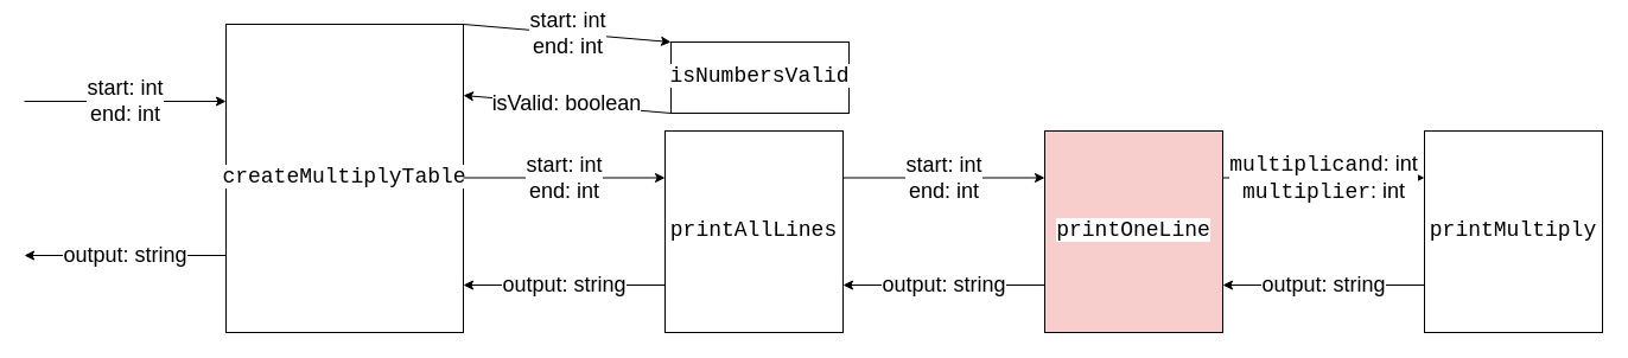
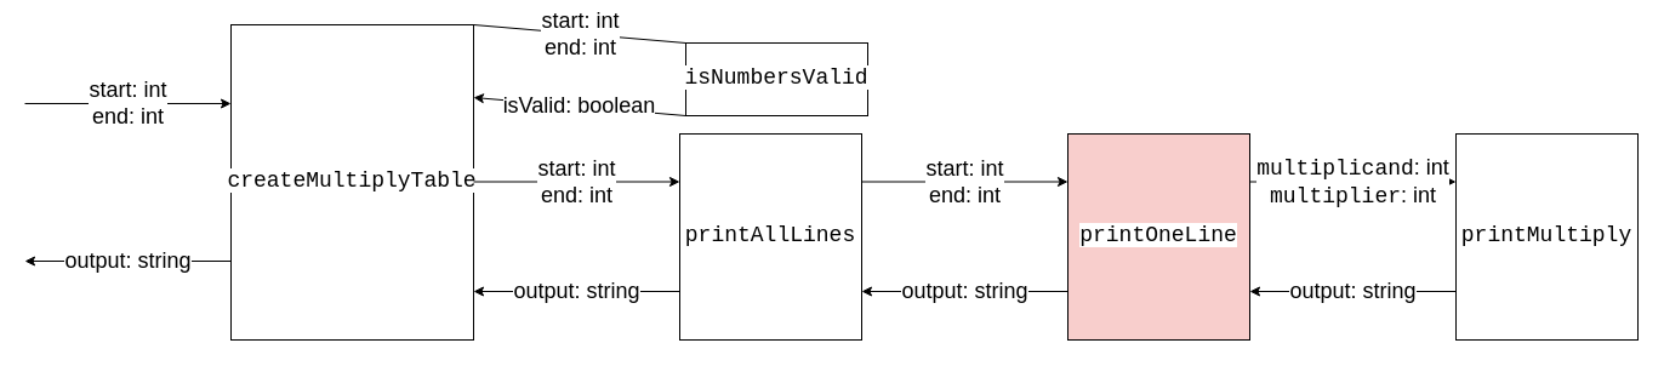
  <mxCell id="0" />
  <mxCell id="1" parent="0" />
  <mxCell id="2" value="&lt;p style=&quot;font-family: &amp;#34;consolas&amp;#34; , &amp;#34;courier new&amp;#34; , monospace ; line-height: 19px&quot;&gt;&lt;font style=&quot;font-size: 18px ; background-color: rgb(255 , 255 , 255)&quot; color=&quot;#000000&quot;&gt;createMultiplyTable&lt;/font&gt;&lt;/p&gt;" style="rounded=0;whiteSpace=wrap;html=1;" vertex="1" parent="1"><mxGeometry x="190" y="20" width="200" height="260" as="geometry" /></mxCell>
  <mxCell id="3" value="&lt;font style=&quot;font-size: 18px&quot;&gt;start: int&lt;br&gt;end: int&lt;/font&gt;" style="endArrow=classic;html=1;entryX=0;entryY=0.25;entryDx=0;entryDy=0;" edge="1" parent="1" target="2"><mxGeometry width="50" height="50" relative="1" as="geometry"><mxPoint x="20" y="85" as="sourcePoint" /><mxPoint x="110" y="110" as="targetPoint" /></mxGeometry></mxCell>
  <mxCell id="4" value="&lt;span style=&quot;font-size: 18px&quot;&gt;output: string&lt;/span&gt;" style="endArrow=classic;html=1;exitX=0;exitY=0.75;exitDx=0;exitDy=0;" edge="1" parent="1" source="2"><mxGeometry width="50" height="50" relative="1" as="geometry"><mxPoint x="30" y="95" as="sourcePoint" /><mxPoint x="20" y="215" as="targetPoint" /></mxGeometry></mxCell>
  <mxCell id="5" value="&lt;div style=&quot;font-family: &amp;#34;consolas&amp;#34; , &amp;#34;courier new&amp;#34; , monospace ; line-height: 19px&quot;&gt;&lt;font style=&quot;background-color: rgb(255 , 255 , 255) ; font-size: 18px&quot;&gt;isNumbersValid&lt;/font&gt;&lt;/div&gt;" style="rounded=0;whiteSpace=wrap;html=1;sketch=0;" vertex="1" parent="1"><mxGeometry x="565" y="35" width="150" height="60" as="geometry" /></mxCell>
- <mxCell id="6" value="&lt;font style=&quot;font-size: 18px&quot;&gt;start: int&lt;br&gt;end: int&lt;/font&gt;" style="endArrow=classic;html=1;entryX=0;entryY=0;entryDx=0;entryDy=0;exitX=1;exitY=0;exitDx=0;exitDy=0;" edge="1" parent="1" source="2" target="5"><mxGeometry width="50" height="50" relative="1" as="geometry"><mxPoint x="420" y="149.5" as="sourcePoint" /><mxPoint x="590" y="149.5" as="targetPoint" /></mxGeometry></mxCell>
+ <mxCell id="6" value="&lt;font style=&quot;font-size: 18px&quot;&gt;start: int&lt;br&gt;end: int&lt;/font&gt;" style="endArrow=none;html=1;entryX=0;entryY=0;entryDx=0;entryDy=0;exitX=1;exitY=0;exitDx=0;exitDy=0;" edge="1" parent="1" source="2" target="5"><mxGeometry width="50" height="50" relative="1" as="geometry"><mxPoint x="420" y="149.5" as="sourcePoint" /><mxPoint x="590" y="149.5" as="targetPoint" /></mxGeometry></mxCell>
  <mxCell id="7" value="&lt;span style=&quot;font-size: 18px&quot;&gt;isValid: boolean&lt;/span&gt;" style="endArrow=classic;html=1;exitX=0;exitY=1;exitDx=0;exitDy=0;" edge="1" parent="1" source="5"><mxGeometry width="50" height="50" relative="1" as="geometry"><mxPoint x="600" y="149.5" as="sourcePoint" /><mxPoint x="390" y="80" as="targetPoint" /></mxGeometry></mxCell>
  <mxCell id="8" value="&lt;div style=&quot;font-family: &amp;#34;consolas&amp;#34; , &amp;#34;courier new&amp;#34; , monospace ; line-height: 19px&quot;&gt;&lt;font style=&quot;background-color: rgb(255 , 255 , 255) ; font-size: 18px&quot;&gt;printAllLines&lt;/font&gt;&lt;/div&gt;" style="rounded=0;whiteSpace=wrap;html=1;sketch=0;" vertex="1" parent="1"><mxGeometry x="560" y="110" width="150" height="170" as="geometry" /></mxCell>
  <mxCell id="9" value="&lt;font style=&quot;font-size: 18px&quot;&gt;start: int&lt;br&gt;end: int&lt;/font&gt;" style="endArrow=classic;html=1;entryX=0;entryY=0.25;entryDx=0;entryDy=0;" edge="1" parent="1"><mxGeometry width="50" height="50" relative="1" as="geometry"><mxPoint x="390" y="149.5" as="sourcePoint" /><mxPoint x="560" y="149.5" as="targetPoint" /></mxGeometry></mxCell>
  <mxCell id="10" value="&lt;span style=&quot;font-size: 18px&quot;&gt;output: string&lt;/span&gt;" style="endArrow=classic;html=1;exitX=0;exitY=0.75;exitDx=0;exitDy=0;" edge="1" parent="1"><mxGeometry width="50" height="50" relative="1" as="geometry"><mxPoint x="560" y="240" as="sourcePoint" /><mxPoint x="390" y="240" as="targetPoint" /></mxGeometry></mxCell>
  <mxCell id="11" value="&lt;div style=&quot;font-family: &amp;#34;consolas&amp;#34; , &amp;#34;courier new&amp;#34; , monospace ; line-height: 19px&quot;&gt;&lt;font style=&quot;background-color: rgb(255 , 255 , 255) ; font-size: 18px&quot;&gt;printOneLine&lt;/font&gt;&lt;/div&gt;" style="rounded=0;whiteSpace=wrap;html=1;sketch=0;fillColor=#f8cecc;" vertex="1" parent="1"><mxGeometry x="880" y="110" width="150" height="170" as="geometry" /></mxCell>
  <mxCell id="12" value="&lt;font style=&quot;font-size: 18px&quot;&gt;start: int&lt;br&gt;end: int&lt;/font&gt;" style="endArrow=classic;html=1;entryX=0;entryY=0.25;entryDx=0;entryDy=0;" edge="1" parent="1"><mxGeometry width="50" height="50" relative="1" as="geometry"><mxPoint x="710" y="149.5" as="sourcePoint" /><mxPoint x="880" y="149.5" as="targetPoint" /></mxGeometry></mxCell>
  <mxCell id="13" value="&lt;span style=&quot;font-size: 18px&quot;&gt;output: string&lt;/span&gt;" style="endArrow=classic;html=1;exitX=0;exitY=0.75;exitDx=0;exitDy=0;" edge="1" parent="1"><mxGeometry width="50" height="50" relative="1" as="geometry"><mxPoint x="880" y="240" as="sourcePoint" /><mxPoint x="710" y="240" as="targetPoint" /></mxGeometry></mxCell>
  <mxCell id="14" value="&lt;div style=&quot;font-family: &amp;#34;consolas&amp;#34; , &amp;#34;courier new&amp;#34; , monospace ; line-height: 19px&quot;&gt;&lt;font style=&quot;background-color: rgb(255 , 255 , 255) ; font-size: 18px&quot;&gt;printMultiply&lt;/font&gt;&lt;/div&gt;" style="rounded=0;whiteSpace=wrap;html=1;sketch=0;" vertex="1" parent="1"><mxGeometry x="1200" y="110" width="150" height="170" as="geometry" /></mxCell>
  <mxCell id="15" value="&lt;font style=&quot;font-size: 18px&quot;&gt;&lt;span style=&quot;font-family: &amp;#34;consolas&amp;#34; , &amp;#34;courier new&amp;#34; , monospace&quot;&gt;multiplicand&lt;/span&gt;: int&lt;br&gt;&lt;span style=&quot;font-family: &amp;#34;consolas&amp;#34; , &amp;#34;courier new&amp;#34; , monospace&quot;&gt;multiplier&lt;/span&gt;: int&lt;/font&gt;" style="endArrow=classic;html=1;entryX=0;entryY=0.25;entryDx=0;entryDy=0;" edge="1" parent="1"><mxGeometry width="50" height="50" relative="1" as="geometry"><mxPoint x="1030" y="149.5" as="sourcePoint" /><mxPoint x="1200" y="149.5" as="targetPoint" /></mxGeometry></mxCell>
  <mxCell id="16" value="&lt;span style=&quot;font-size: 18px&quot;&gt;output: string&lt;/span&gt;" style="endArrow=classic;html=1;exitX=0;exitY=0.75;exitDx=0;exitDy=0;" edge="1" parent="1"><mxGeometry width="50" height="50" relative="1" as="geometry"><mxPoint x="1200" y="240" as="sourcePoint" /><mxPoint x="1030" y="240" as="targetPoint" /></mxGeometry></mxCell>
